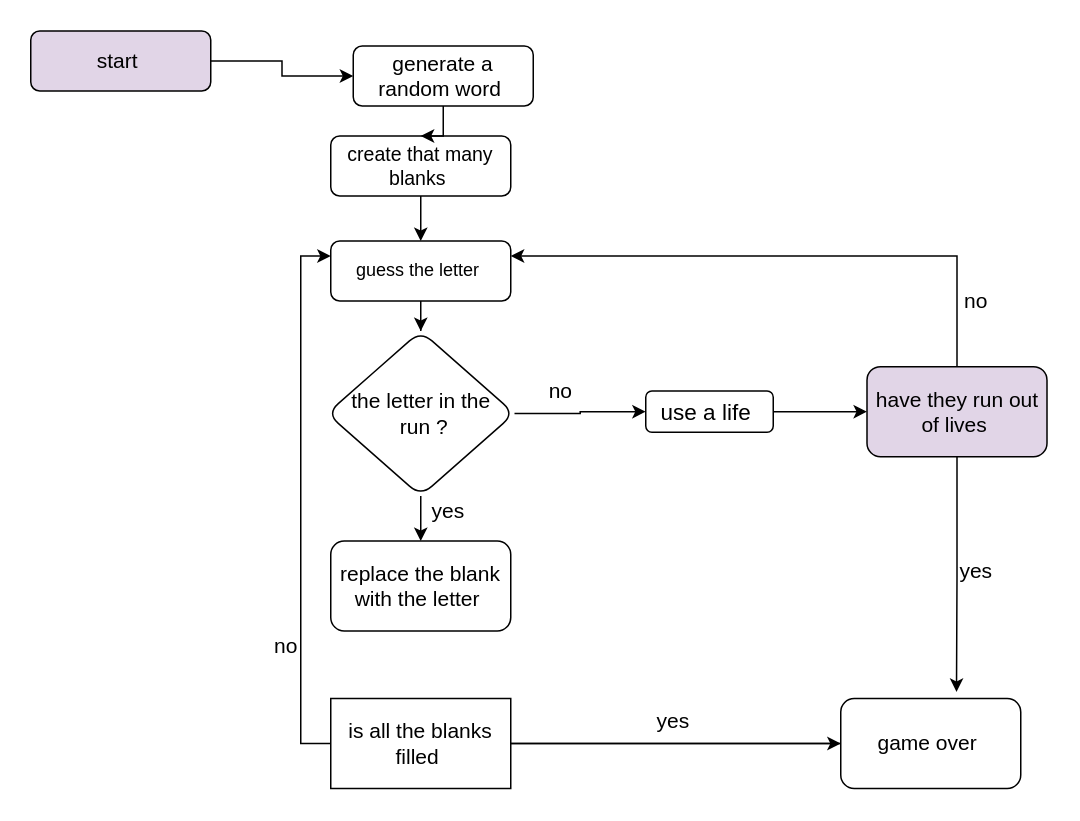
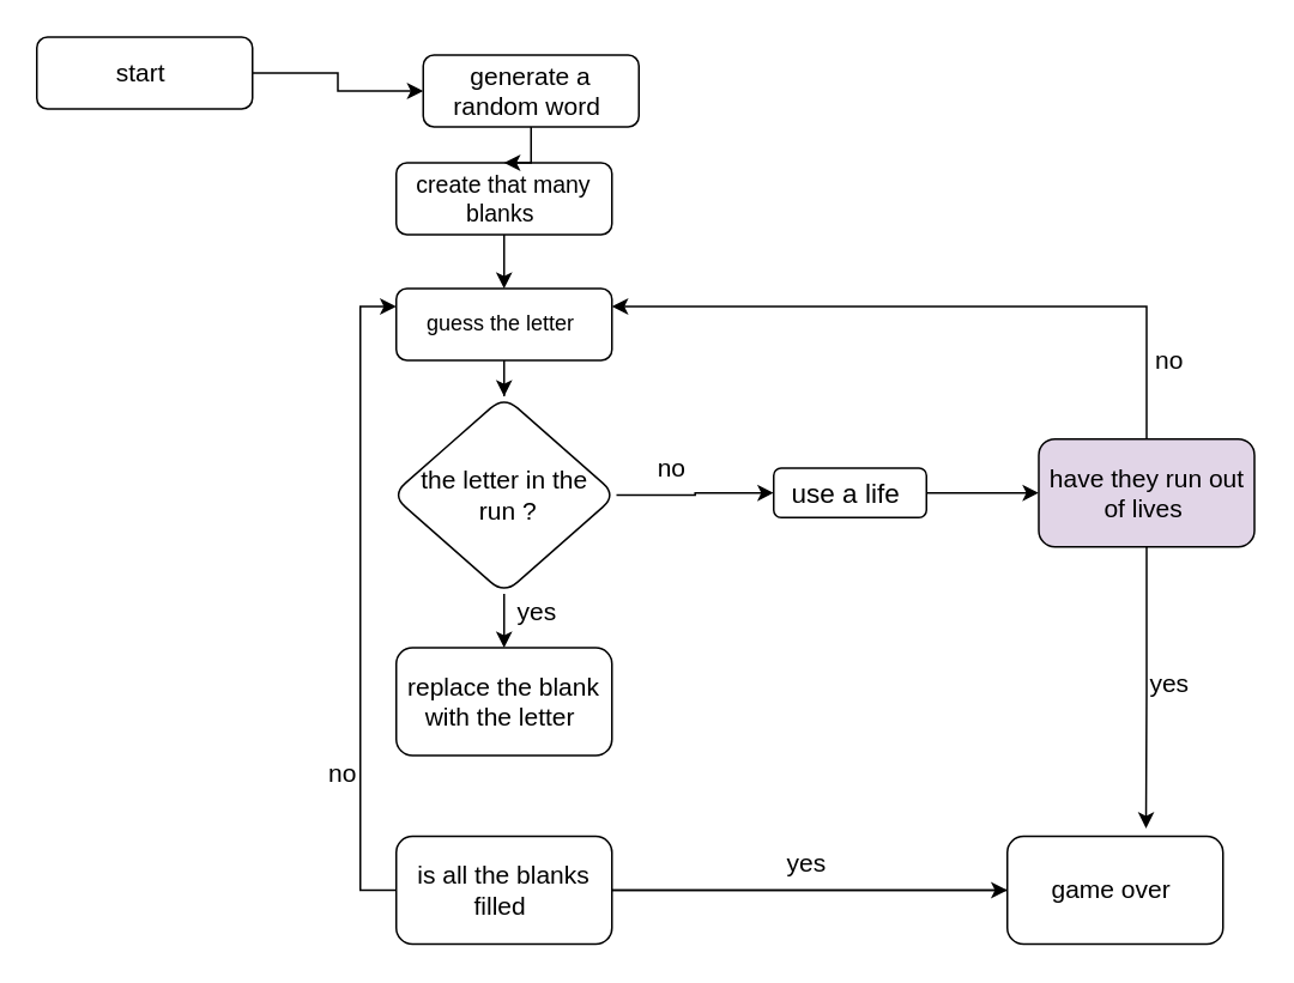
  <mxCell id="0" />
  <mxCell id="1" parent="0" />
  <mxCell id="2" value="" style="edgeStyle=orthogonalEdgeStyle;rounded=0;orthogonalLoop=1;jettySize=auto;html=1;fontSize=14;" parent="1" source="3" target="7" edge="1"><mxGeometry relative="1" as="geometry" /></mxCell>
- <mxCell id="3" value="&lt;font style=&quot;font-size: 14px&quot;&gt;start&amp;nbsp;&lt;/font&gt;" style="rounded=1;whiteSpace=wrap;html=1;fontSize=12;glass=0;strokeWidth=1;shadow=0;direction=west;fillColor=#e1d5e7;" parent="1" vertex="1"><mxGeometry x="20" y="20" width="120" height="40" as="geometry" /></mxCell>
+ <mxCell id="3" value="&lt;font style=&quot;font-size: 14px&quot;&gt;start&amp;nbsp;&lt;/font&gt;" style="rounded=1;whiteSpace=wrap;html=1;fontSize=12;glass=0;strokeWidth=1;shadow=0;direction=west;" parent="1" vertex="1"><mxGeometry x="20" y="20" width="120" height="40" as="geometry" /></mxCell>
  <mxCell id="4" value="" style="edgeStyle=orthogonalEdgeStyle;rounded=0;orthogonalLoop=1;jettySize=auto;html=1;fontSize=13;" parent="1" source="5" target="9" edge="1"><mxGeometry relative="1" as="geometry" /></mxCell>
  <mxCell id="5" value="&lt;font style=&quot;font-size: 13px&quot;&gt;create that many blanks&amp;nbsp;&lt;/font&gt;" style="rounded=1;whiteSpace=wrap;html=1;fontSize=12;glass=0;strokeWidth=1;shadow=0;" parent="1" vertex="1"><mxGeometry x="220" y="90" width="120" height="40" as="geometry" /></mxCell>
  <mxCell id="6" value="" style="edgeStyle=orthogonalEdgeStyle;rounded=0;orthogonalLoop=1;jettySize=auto;html=1;fontSize=14;" parent="1" source="7" target="5" edge="1"><mxGeometry relative="1" as="geometry" /></mxCell>
  <mxCell id="7" value="&lt;span style=&quot;font-size: 14px&quot;&gt;generate a random word&amp;nbsp;&lt;/span&gt;" style="rounded=1;whiteSpace=wrap;html=1;fontSize=12;glass=0;strokeWidth=1;shadow=0;direction=west;" parent="1" vertex="1"><mxGeometry x="235" y="30" width="120" height="40" as="geometry" /></mxCell>
  <mxCell id="8" value="" style="edgeStyle=orthogonalEdgeStyle;rounded=0;orthogonalLoop=1;jettySize=auto;html=1;fontSize=13;" parent="1" source="9" target="12" edge="1"><mxGeometry relative="1" as="geometry" /></mxCell>
  <mxCell id="9" value="guess the letter&amp;nbsp;" style="whiteSpace=wrap;html=1;rounded=1;glass=0;strokeWidth=1;shadow=0;" parent="1" vertex="1"><mxGeometry x="220" y="160" width="120" height="40" as="geometry" /></mxCell>
  <mxCell id="10" value="" style="edgeStyle=orthogonalEdgeStyle;rounded=0;orthogonalLoop=1;jettySize=auto;html=1;fontSize=14;" parent="1" source="12" target="13" edge="1"><mxGeometry relative="1" as="geometry" /></mxCell>
  <mxCell id="11" value="" style="edgeStyle=orthogonalEdgeStyle;rounded=0;orthogonalLoop=1;jettySize=auto;html=1;fontSize=14;" parent="1" source="12" target="16" edge="1"><mxGeometry relative="1" as="geometry" /></mxCell>
  <mxCell id="12" value="&lt;font style=&quot;font-size: 14px&quot;&gt;the letter in the&lt;br&gt;&amp;nbsp;run ?&lt;/font&gt;" style="rhombus;whiteSpace=wrap;html=1;rounded=1;glass=0;strokeWidth=1;shadow=0;" parent="1" vertex="1"><mxGeometry x="217.5" y="220" width="125" height="110" as="geometry" /></mxCell>
  <mxCell id="13" value="&lt;font style=&quot;font-size: 14px&quot;&gt;replace the blank with the letter&amp;nbsp;&lt;/font&gt;" style="whiteSpace=wrap;html=1;rounded=1;glass=0;strokeWidth=1;shadow=0;" parent="1" vertex="1"><mxGeometry x="220" y="360" width="120" height="60" as="geometry" /></mxCell>
  <mxCell id="14" value="yes&amp;nbsp;" style="text;html=1;align=center;verticalAlign=middle;resizable=0;points=[];autosize=1;strokeColor=none;fillColor=none;fontSize=14;" parent="1" vertex="1"><mxGeometry x="280" y="330" width="40" height="20" as="geometry" /></mxCell>
  <mxCell id="15" value="" style="edgeStyle=orthogonalEdgeStyle;rounded=0;orthogonalLoop=1;jettySize=auto;html=1;fontSize=15;" parent="1" source="16" target="20" edge="1"><mxGeometry relative="1" as="geometry" /></mxCell>
  <mxCell id="16" value="&lt;font style=&quot;font-size: 15px&quot;&gt;use a life&amp;nbsp;&lt;/font&gt;" style="whiteSpace=wrap;html=1;rounded=1;glass=0;strokeWidth=1;shadow=0;" parent="1" vertex="1"><mxGeometry x="430" y="260" width="85" height="27.5" as="geometry" /></mxCell>
  <mxCell id="17" value="no&amp;nbsp;" style="text;html=1;align=center;verticalAlign=middle;resizable=0;points=[];autosize=1;strokeColor=none;fillColor=none;fontSize=14;" parent="1" vertex="1"><mxGeometry x="360" y="250" width="30" height="20" as="geometry" /></mxCell>
  <mxCell id="18" style="edgeStyle=orthogonalEdgeStyle;rounded=0;orthogonalLoop=1;jettySize=auto;html=1;fontSize=14;entryX=1;entryY=0.25;entryDx=0;entryDy=0;" parent="1" source="20" target="9" edge="1"><mxGeometry relative="1" as="geometry"><mxPoint x="637.5" y="160" as="targetPoint" /><Array as="points"><mxPoint x="638" y="170" /></Array></mxGeometry></mxCell>
  <mxCell id="19" style="edgeStyle=orthogonalEdgeStyle;rounded=0;orthogonalLoop=1;jettySize=auto;html=1;fontSize=14;entryX=0.643;entryY=-0.073;entryDx=0;entryDy=0;entryPerimeter=0;" parent="1" source="20" edge="1" target="26"><mxGeometry relative="1" as="geometry"><mxPoint x="637.5" y="380" as="targetPoint" /></mxGeometry></mxCell>
  <mxCell id="20" value="&lt;font style=&quot;font-size: 14px&quot;&gt;have they run out of lives&amp;nbsp;&lt;/font&gt;" style="whiteSpace=wrap;html=1;rounded=1;glass=0;strokeWidth=1;shadow=0;fillColor=#e1d5e7;" parent="1" vertex="1"><mxGeometry x="577.5" y="243.75" width="120" height="60" as="geometry" /></mxCell>
  <mxCell id="21" value="no" style="text;html=1;align=center;verticalAlign=middle;resizable=0;points=[];autosize=1;strokeColor=none;fillColor=none;fontSize=14;" parent="1" vertex="1"><mxGeometry x="635" y="190" width="30" height="20" as="geometry" /></mxCell>
  <mxCell id="22" style="edgeStyle=orthogonalEdgeStyle;rounded=0;orthogonalLoop=1;jettySize=auto;html=1;fontSize=14;" edge="1" parent="1" source="25"><mxGeometry relative="1" as="geometry"><mxPoint x="580" y="495" as="targetPoint" /></mxGeometry></mxCell>
  <mxCell id="23" value="" style="edgeStyle=orthogonalEdgeStyle;rounded=0;orthogonalLoop=1;jettySize=auto;html=1;fontSize=14;" edge="1" parent="1" source="25" target="26"><mxGeometry relative="1" as="geometry" /></mxCell>
  <mxCell id="24" style="edgeStyle=orthogonalEdgeStyle;rounded=0;orthogonalLoop=1;jettySize=auto;html=1;fontSize=14;entryX=0;entryY=0.25;entryDx=0;entryDy=0;" edge="1" parent="1" source="25" target="9"><mxGeometry relative="1" as="geometry"><mxPoint x="100" y="180" as="targetPoint" /><Array as="points"><mxPoint x="200" y="495" /><mxPoint x="200" y="170" /></Array></mxGeometry></mxCell>
- <mxCell id="25" value="&lt;font style=&quot;font-size: 14px&quot;&gt;is all the blanks filled&amp;nbsp;&lt;/font&gt;" style="whiteSpace=wrap;html=1;glass=0;strokeWidth=1;shadow=0;rounded=0;" vertex="1" parent="1"><mxGeometry x="220" y="465" width="120" height="60" as="geometry" /></mxCell>
+ <mxCell id="25" value="&lt;font style=&quot;font-size: 14px&quot;&gt;is all the blanks filled&amp;nbsp;&lt;/font&gt;" style="whiteSpace=wrap;html=1;rounded=1;glass=0;strokeWidth=1;shadow=0;" vertex="1" parent="1"><mxGeometry x="220" y="465" width="120" height="60" as="geometry" /></mxCell>
  <mxCell id="26" value="&lt;font style=&quot;font-size: 14px&quot;&gt;game over&amp;nbsp;&lt;/font&gt;" style="whiteSpace=wrap;html=1;rounded=1;glass=0;strokeWidth=1;shadow=0;" vertex="1" parent="1"><mxGeometry x="560" y="465" width="120" height="60" as="geometry" /></mxCell>
  <mxCell id="27" value="yes&amp;nbsp;" style="text;html=1;align=center;verticalAlign=middle;resizable=0;points=[];autosize=1;strokeColor=none;fillColor=none;fontSize=14;" vertex="1" parent="1"><mxGeometry x="430" y="470" width="40" height="20" as="geometry" /></mxCell>
  <mxCell id="28" value="yes" style="text;html=1;align=center;verticalAlign=middle;resizable=0;points=[];autosize=1;strokeColor=none;fillColor=none;fontSize=14;" vertex="1" parent="1"><mxGeometry x="630" y="370" width="40" height="20" as="geometry" /></mxCell>
  <mxCell id="29" value="no" style="text;html=1;align=center;verticalAlign=middle;resizable=0;points=[];autosize=1;strokeColor=none;fillColor=none;fontSize=14;" vertex="1" parent="1"><mxGeometry x="175" y="420" width="30" height="20" as="geometry" /></mxCell>
